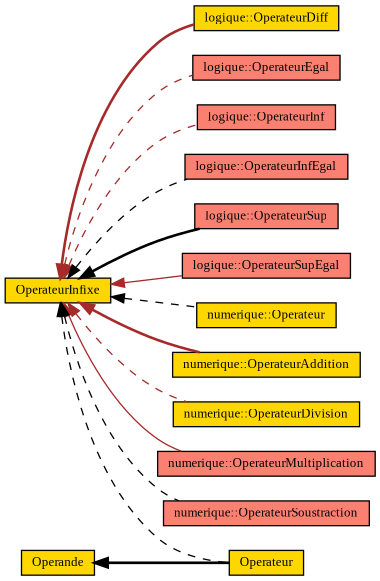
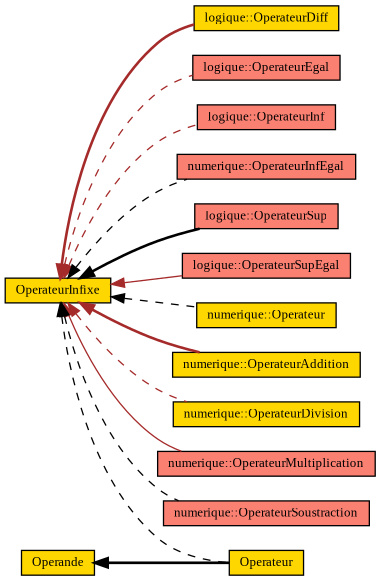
  digraph {
    fontname="Liberation Serif"
    rankdir=LR
    node [color=black fillcolor=gold fontname="Liberation Serif" fontsize=10 shape=record style=filled]
    edge [color=brown dir=back fontname="Liberation Serif" fontsize=10 labelfontname=Helvetica labelfontsize=10 style=dashed]
    n1 [fontcolor=black height=0.2 label=OperateurInfixe width=0.4]
    n2 [height=0.2 label="logique::OperateurDiff" width=0.4]
    n3 [fillcolor=salmon height=0.2 label="logique::OperateurEgal" width=0.4]
    n4 [fillcolor=salmon height=0.2 label="logique::OperateurInf" width=0.4]
-   n5 [fillcolor=salmon height=0.2 label="logique::OperateurInfEgal" width=0.4]
+   n5 [fillcolor=salmon height=0.2 label="numerique::OperateurInfEgal" width=0.4]
    n6 [fillcolor=salmon height=0.2 label="logique::OperateurSup" width=0.4]
    n7 [fillcolor=salmon height=0.2 label="logique::OperateurSupEgal" width=0.4]
    n8 [height=0.2 label="numerique::Operateur" width=0.4]
    n9 [height=0.2 label="numerique::OperateurAddition" width=0.4]
    n10 [height=0.2 label="numerique::OperateurDivision" width=0.4]
    n11 [fillcolor=salmon height=0.2 label="numerique::OperateurMultiplication" width=0.4]
    n12 [fillcolor=salmon height=0.2 label="numerique::OperateurSoustraction" width=0.4]
    n13 [height=0.2 label=Operateur width=0.4]
    n14 [height=0.2 label=Operande width=0.4]
    n1 -> n2 [style=bold]
    n1 -> n3
    n1 -> n4
    n1 -> n5 [color=black]
    n1 -> n6 [color=black style=bold]
    n1 -> n7 [style=solid]
    n1 -> n8 [color=black]
    n1 -> n9 [style=bold]
    n1 -> n10
    n1 -> n11 [style=solid]
    n1 -> n12 [color=black]
    n1 -> n13 [color=black]
    n14 -> n13 [color=black style=bold]
  }
